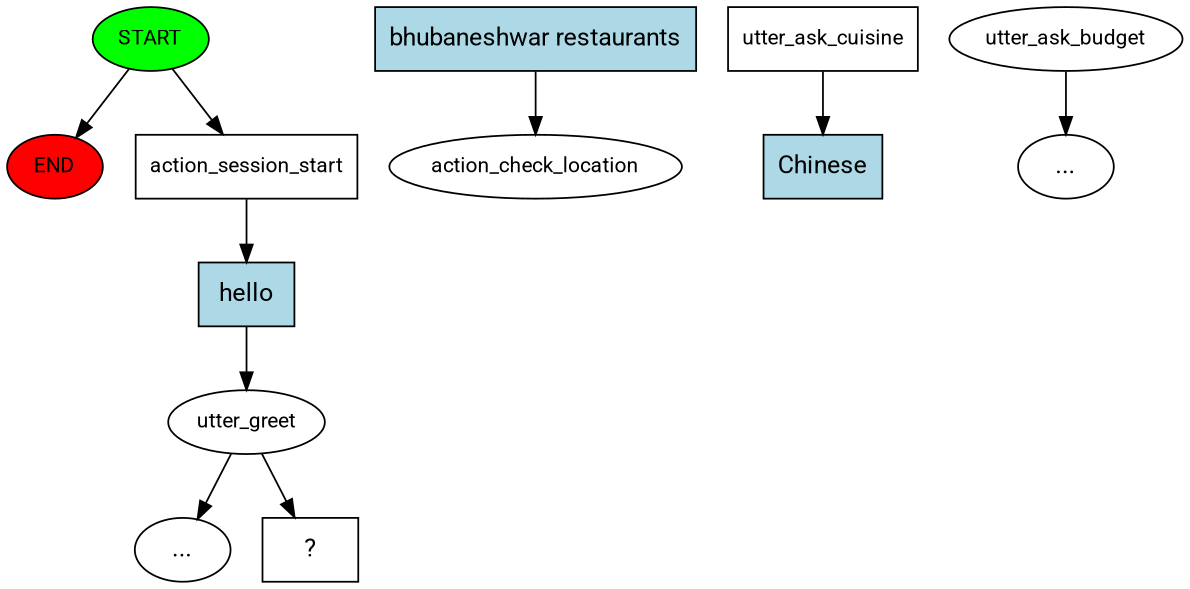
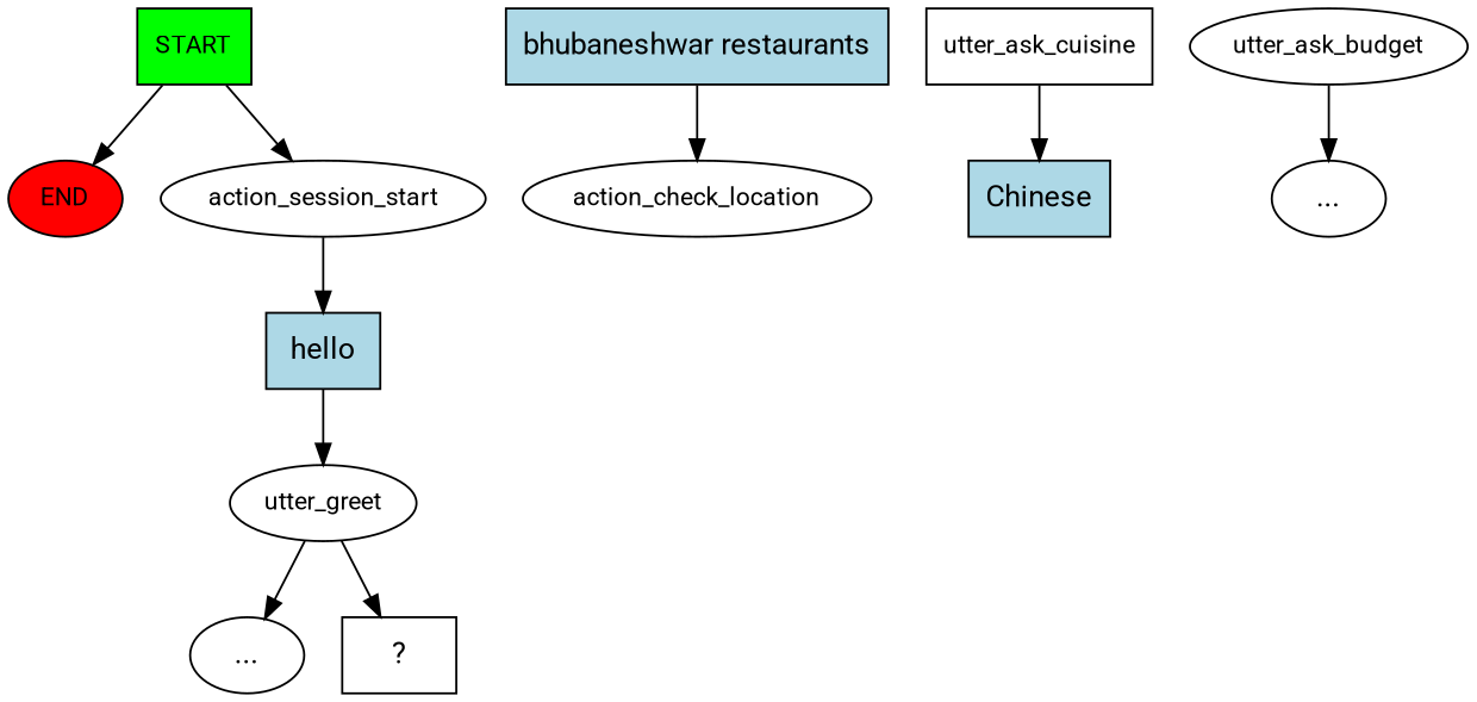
  digraph {
    fontname=Roboto
    node [fontname=Roboto fontsize=12]
    edge [fontname=Roboto]
-   n1 [fillcolor=green label=START style=filled]
+   n1 [fillcolor=green label=START style=filled shape=box]
    n2 [fillcolor=red label=END style=filled]
-   n3 [label=action_session_start shape=box]
+   n3 [label=action_session_start]
    n4 [fillcolor=lightblue label=hello shape=rect style=filled fontsize=""]
    n5 [label=utter_greet]
    n6 [label="..." fontsize=""]
    n7 [label="  ?  " shape=rect fontsize=""]
    n8 [fillcolor=lightblue label="bhubaneshwar restaurants" shape=rect style=filled fontsize=""]
    n9 [label=action_check_location]
    n10 [label=utter_ask_cuisine shape=box]
    n11 [fillcolor=lightblue label=Chinese shape=rect style=filled fontsize=""]
    n12 [label=utter_ask_budget]
    n13 [label="..." fontsize=""]
    n1 -> n2
    n1 -> n3
    n3 -> n4
    n4 -> n5
    n5 -> n6
    n5 -> n7
    n8 -> n9
    n10 -> n11
    n12 -> n13
  }
